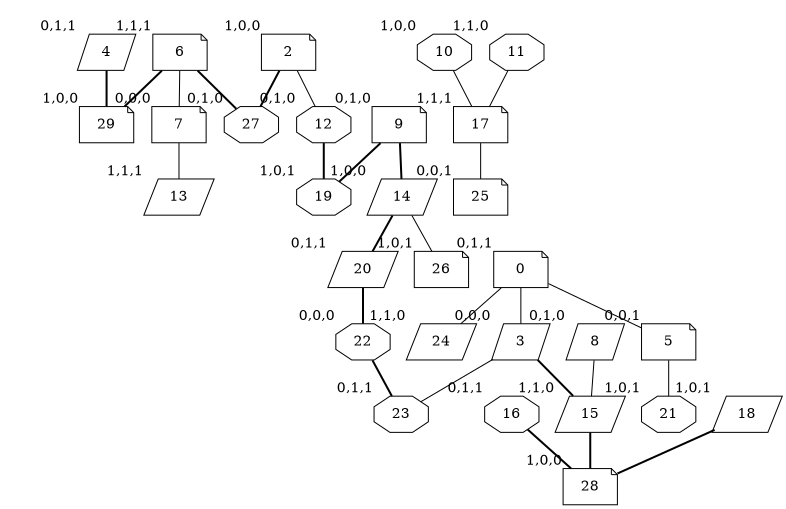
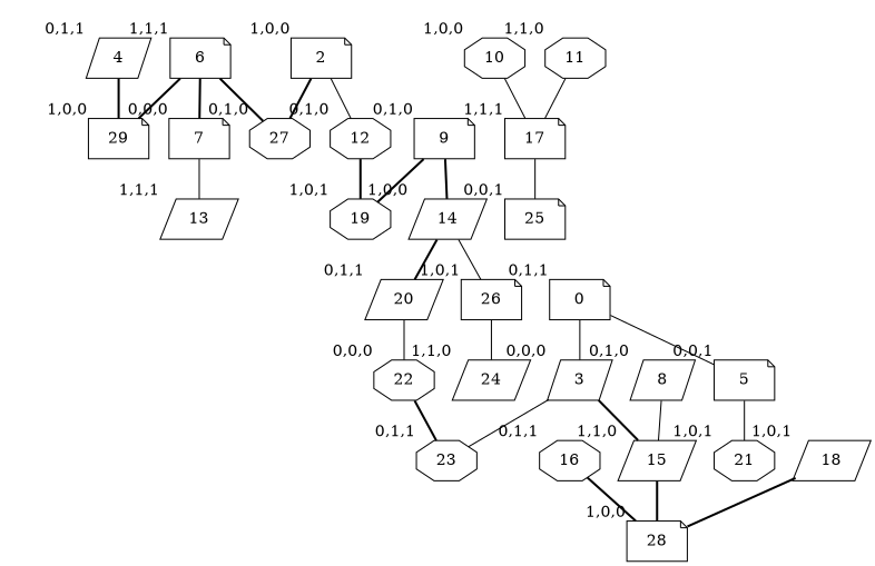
  graph {
    node [shape=note xlabel="0,1,1"]
    edge [style=solid]
    7 [xlabel="0,0,0"]
    13 [shape=parallelogram xlabel="1,1,1"]
    27 [shape=octagon xlabel="0,1,0"]
    4 [shape=parallelogram]
    29 [xlabel="1,0,0"]
    17 [xlabel="1,1,1"]
    25 [xlabel="0,0,1"]
    19 [shape=octagon xlabel="1,0,1"]
    26 [xlabel="1,0,1"]
    2 [xlabel="1,0,0"]
    12 [shape=octagon xlabel="0,1,0"]
    14 [shape=parallelogram xlabel="1,0,0"]
    20 [shape=parallelogram]
    22 [shape=octagon xlabel="0,0,0"]
    23 [shape=octagon]
    10 [shape=octagon xlabel="1,0,0"]
    6 [xlabel="1,1,1"]
    11 [shape=octagon xlabel="1,1,0"]
    9 [xlabel="0,1,0"]
    8 [shape=parallelogram xlabel="0,1,0"]
    15 [shape=parallelogram xlabel="1,1,0"]
    28 [xlabel="1,0,0"]
    5 [xlabel="0,0,1"]
    21 [shape=octagon xlabel="1,0,1"]
    18 [shape=parallelogram xlabel="1,0,1"]
    16 [shape=octagon]
    3 [shape=parallelogram xlabel="0,0,0"]
    24 [shape=parallelogram xlabel="1,1,0"]
    0
    7 -- 13
    4 -- 29 [style=bold]
    17 -- 25
    2 -- 27 [style=bold]
    2 -- 12
    12 -- 19 [style=bold]
    14 -- 26
    14 -- 20 [style=bold]
-   20 -- 22 [style=bold]
+   20 -- 22
    22 -- 23 [style=bold]
    10 -- 17
-   6 -- 7
+   6 -- 7 [style=bold]
    6 -- 27 [style=bold]
    6 -- 29 [style=bold]
    11 -- 17
    9 -- 19 [style=bold]
    9 -- 14 [style=bold]
    8 -- 15
    15 -- 28 [style=bold]
    5 -- 21
    18 -- 28 [style=bold]
    16 -- 28 [style=bold]
    3 -- 23
    3 -- 15 [style=bold]
    0 -- 5
    0 -- 3
-   0 -- 24
+   26 -- 24
  }
